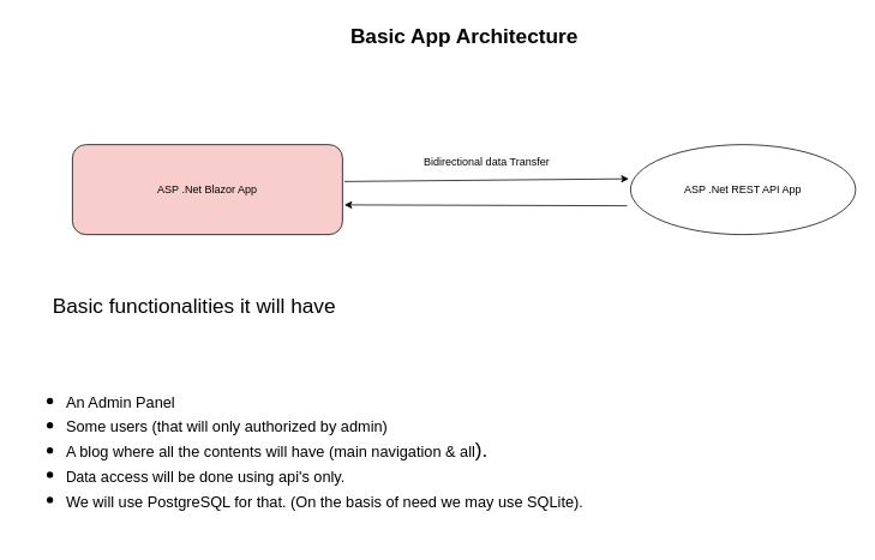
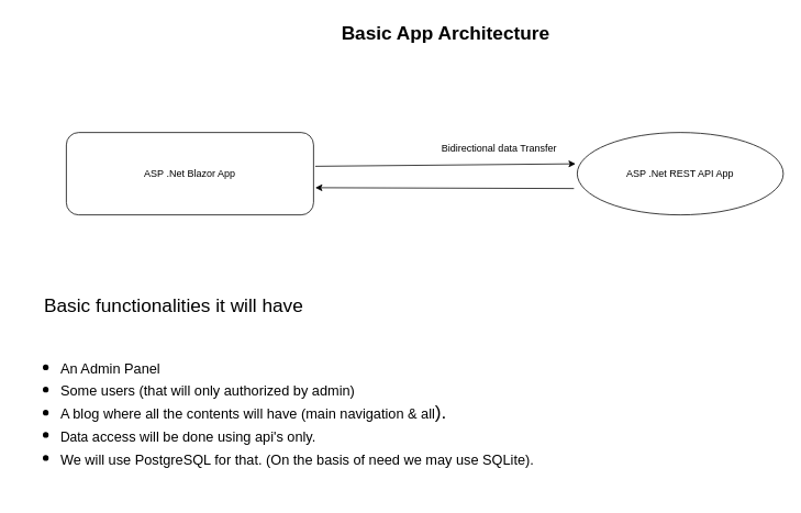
  <mxCell id="0" />
  <mxCell id="1" parent="0" />
- <mxCell id="2" value="ASP .Net Blazor App" style="rounded=1;whiteSpace=wrap;html=1;fillColor=#f8cecc;" vertex="1" parent="1"><mxGeometry x="80" y="160" width="300" height="100" as="geometry" /></mxCell>
+ <mxCell id="2" value="ASP .Net Blazor App" style="rounded=1;whiteSpace=wrap;html=1;" vertex="1" parent="1"><mxGeometry x="80" y="160" width="300" height="100" as="geometry" /></mxCell>
  <mxCell id="3" value="ASP .Net REST API App" style="ellipse;whiteSpace=wrap;html=1;" vertex="1" parent="1"><mxGeometry x="700" y="160" width="250" height="100" as="geometry" /></mxCell>
  <mxCell id="4" value="" style="endArrow=classic;html=1;rounded=0;exitX=1.007;exitY=0.41;exitDx=0;exitDy=0;exitPerimeter=0;entryX=-0.008;entryY=0.38;entryDx=0;entryDy=0;entryPerimeter=0;" edge="1" parent="1" source="2" target="3"><mxGeometry width="50" height="50" relative="1" as="geometry"><mxPoint x="520" y="330" as="sourcePoint" /><mxPoint x="570" y="280" as="targetPoint" /></mxGeometry></mxCell>
  <mxCell id="5" value="" style="endArrow=classic;html=1;rounded=0;entryX=1.007;entryY=0.67;entryDx=0;entryDy=0;entryPerimeter=0;exitX=-0.016;exitY=0.68;exitDx=0;exitDy=0;exitPerimeter=0;" edge="1" parent="1" source="3" target="2"><mxGeometry width="50" height="50" relative="1" as="geometry"><mxPoint x="520" y="330" as="sourcePoint" /><mxPoint x="570" y="280" as="targetPoint" /></mxGeometry></mxCell>
- <mxCell id="6" value="Bidirectional data Transfer" style="text;html=1;resizable=0;autosize=1;align=center;verticalAlign=middle;points=[];fillColor=none;strokeColor=none;rounded=0;" vertex="1" parent="1"><mxGeometry x="460" y="165" width="160" height="30" as="geometry" /></mxCell>
- <mxCell id="7" value="&lt;b&gt;&lt;font style=&quot;font-size: 23px;&quot;&gt;Basic App Architecture&lt;/font&gt;&lt;/b&gt;" style="text;html=1;resizable=0;autosize=1;align=center;verticalAlign=middle;points=[];fillColor=none;strokeColor=none;rounded=0;" vertex="1" parent="1"><mxGeometry x="375" y="20" width="280" height="40" as="geometry" /></mxCell>
- <mxCell id="8" value="Basic functionalities it will have" style="text;html=1;resizable=0;autosize=1;align=center;verticalAlign=middle;points=[];fillColor=none;strokeColor=none;rounded=0;fontSize=23;" vertex="1" parent="1"><mxGeometry x="45" y="320" width="340" height="40" as="geometry" /></mxCell>
+ <mxCell id="6" value="Bidirectional data Transfer" style="text;html=1;resizable=0;autosize=1;align=center;verticalAlign=middle;points=[];fillColor=none;strokeColor=none;rounded=0;" vertex="1" parent="1"><mxGeometry x="525" y="165" width="160" height="30" as="geometry" /></mxCell>
+ <mxCell id="7" value="&lt;b&gt;&lt;font style=&quot;font-size: 23px;&quot;&gt;Basic App Architecture&lt;/font&gt;&lt;/b&gt;" style="text;html=1;resizable=0;autosize=1;align=center;verticalAlign=middle;points=[];fillColor=none;strokeColor=none;rounded=0;" vertex="1" parent="1"><mxGeometry x="400" y="20" width="280" height="40" as="geometry" /></mxCell>
+ <mxCell id="8" value="Basic functionalities it will have" style="text;html=1;resizable=0;autosize=1;align=center;verticalAlign=middle;points=[];fillColor=none;strokeColor=none;rounded=0;fontSize=23;" vertex="1" parent="1"><mxGeometry x="40" y="350" width="340" height="40" as="geometry" /></mxCell>
  <mxCell id="9" value="&lt;ul&gt;&lt;li style=&quot;text-align: left;&quot;&gt;&lt;span style=&quot;font-size: 17px;&quot;&gt;An Admin Panel&lt;/span&gt;&lt;/li&gt;&lt;li style=&quot;text-align: left;&quot;&gt;&lt;span style=&quot;font-size: 17px;&quot;&gt;Some users (that will only authorized by admin)&lt;/span&gt;&lt;/li&gt;&lt;li style=&quot;text-align: left;&quot;&gt;&lt;span style=&quot;font-size: 17px;&quot;&gt;A blog where all the contents will have (main navigation &amp;amp; all&lt;/span&gt;).&lt;/li&gt;&lt;li style=&quot;text-align: left;&quot;&gt;&lt;span style=&quot;font-size: 16px;&quot;&gt;Data&lt;/span&gt;&lt;font style=&quot;font-size: 17px;&quot;&gt;&amp;nbsp;access will be done using api's only.&lt;/font&gt;&lt;/li&gt;&lt;li style=&quot;text-align: left;&quot;&gt;&lt;font style=&quot;font-size: 17px;&quot;&gt;We will use PostgreSQL for that. (On the basis of need we may use SQLite).&lt;/font&gt;&lt;/li&gt;&lt;/ul&gt;" style="text;html=1;resizable=0;autosize=1;align=center;verticalAlign=middle;points=[];fillColor=none;strokeColor=none;rounded=0;fontSize=23;" vertex="1" parent="1"><mxGeometry x="20" y="400" width="640" height="200" as="geometry" /></mxCell>
